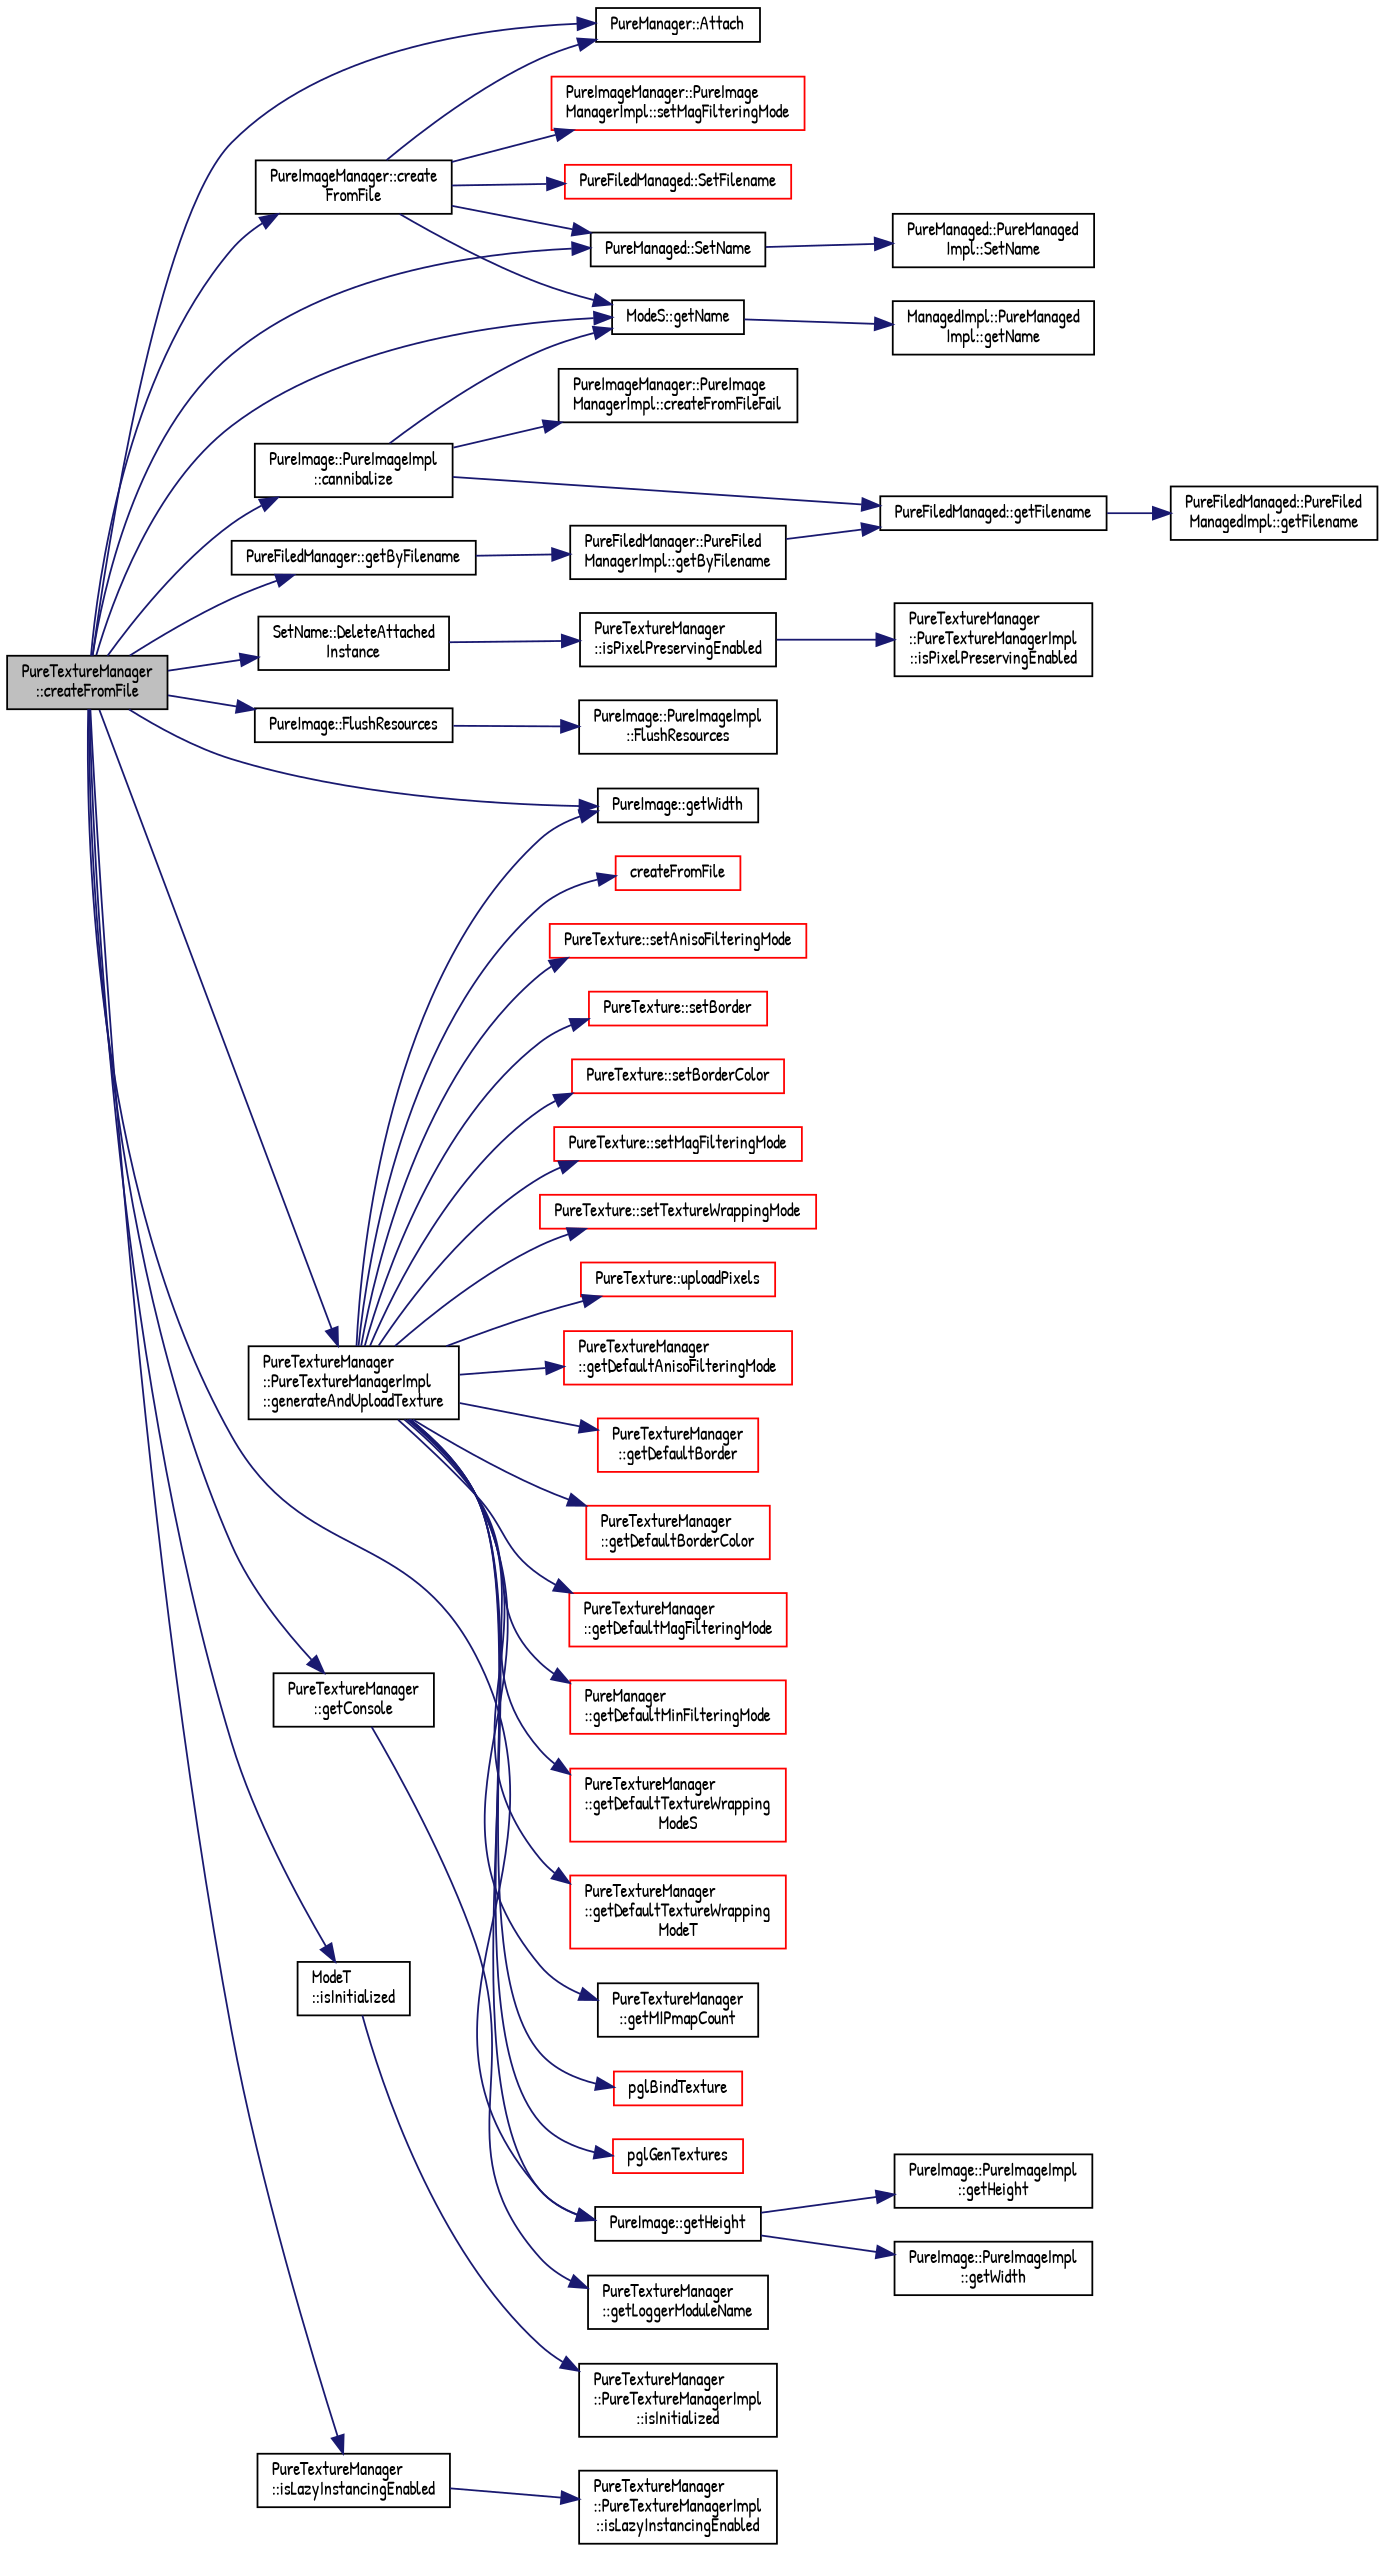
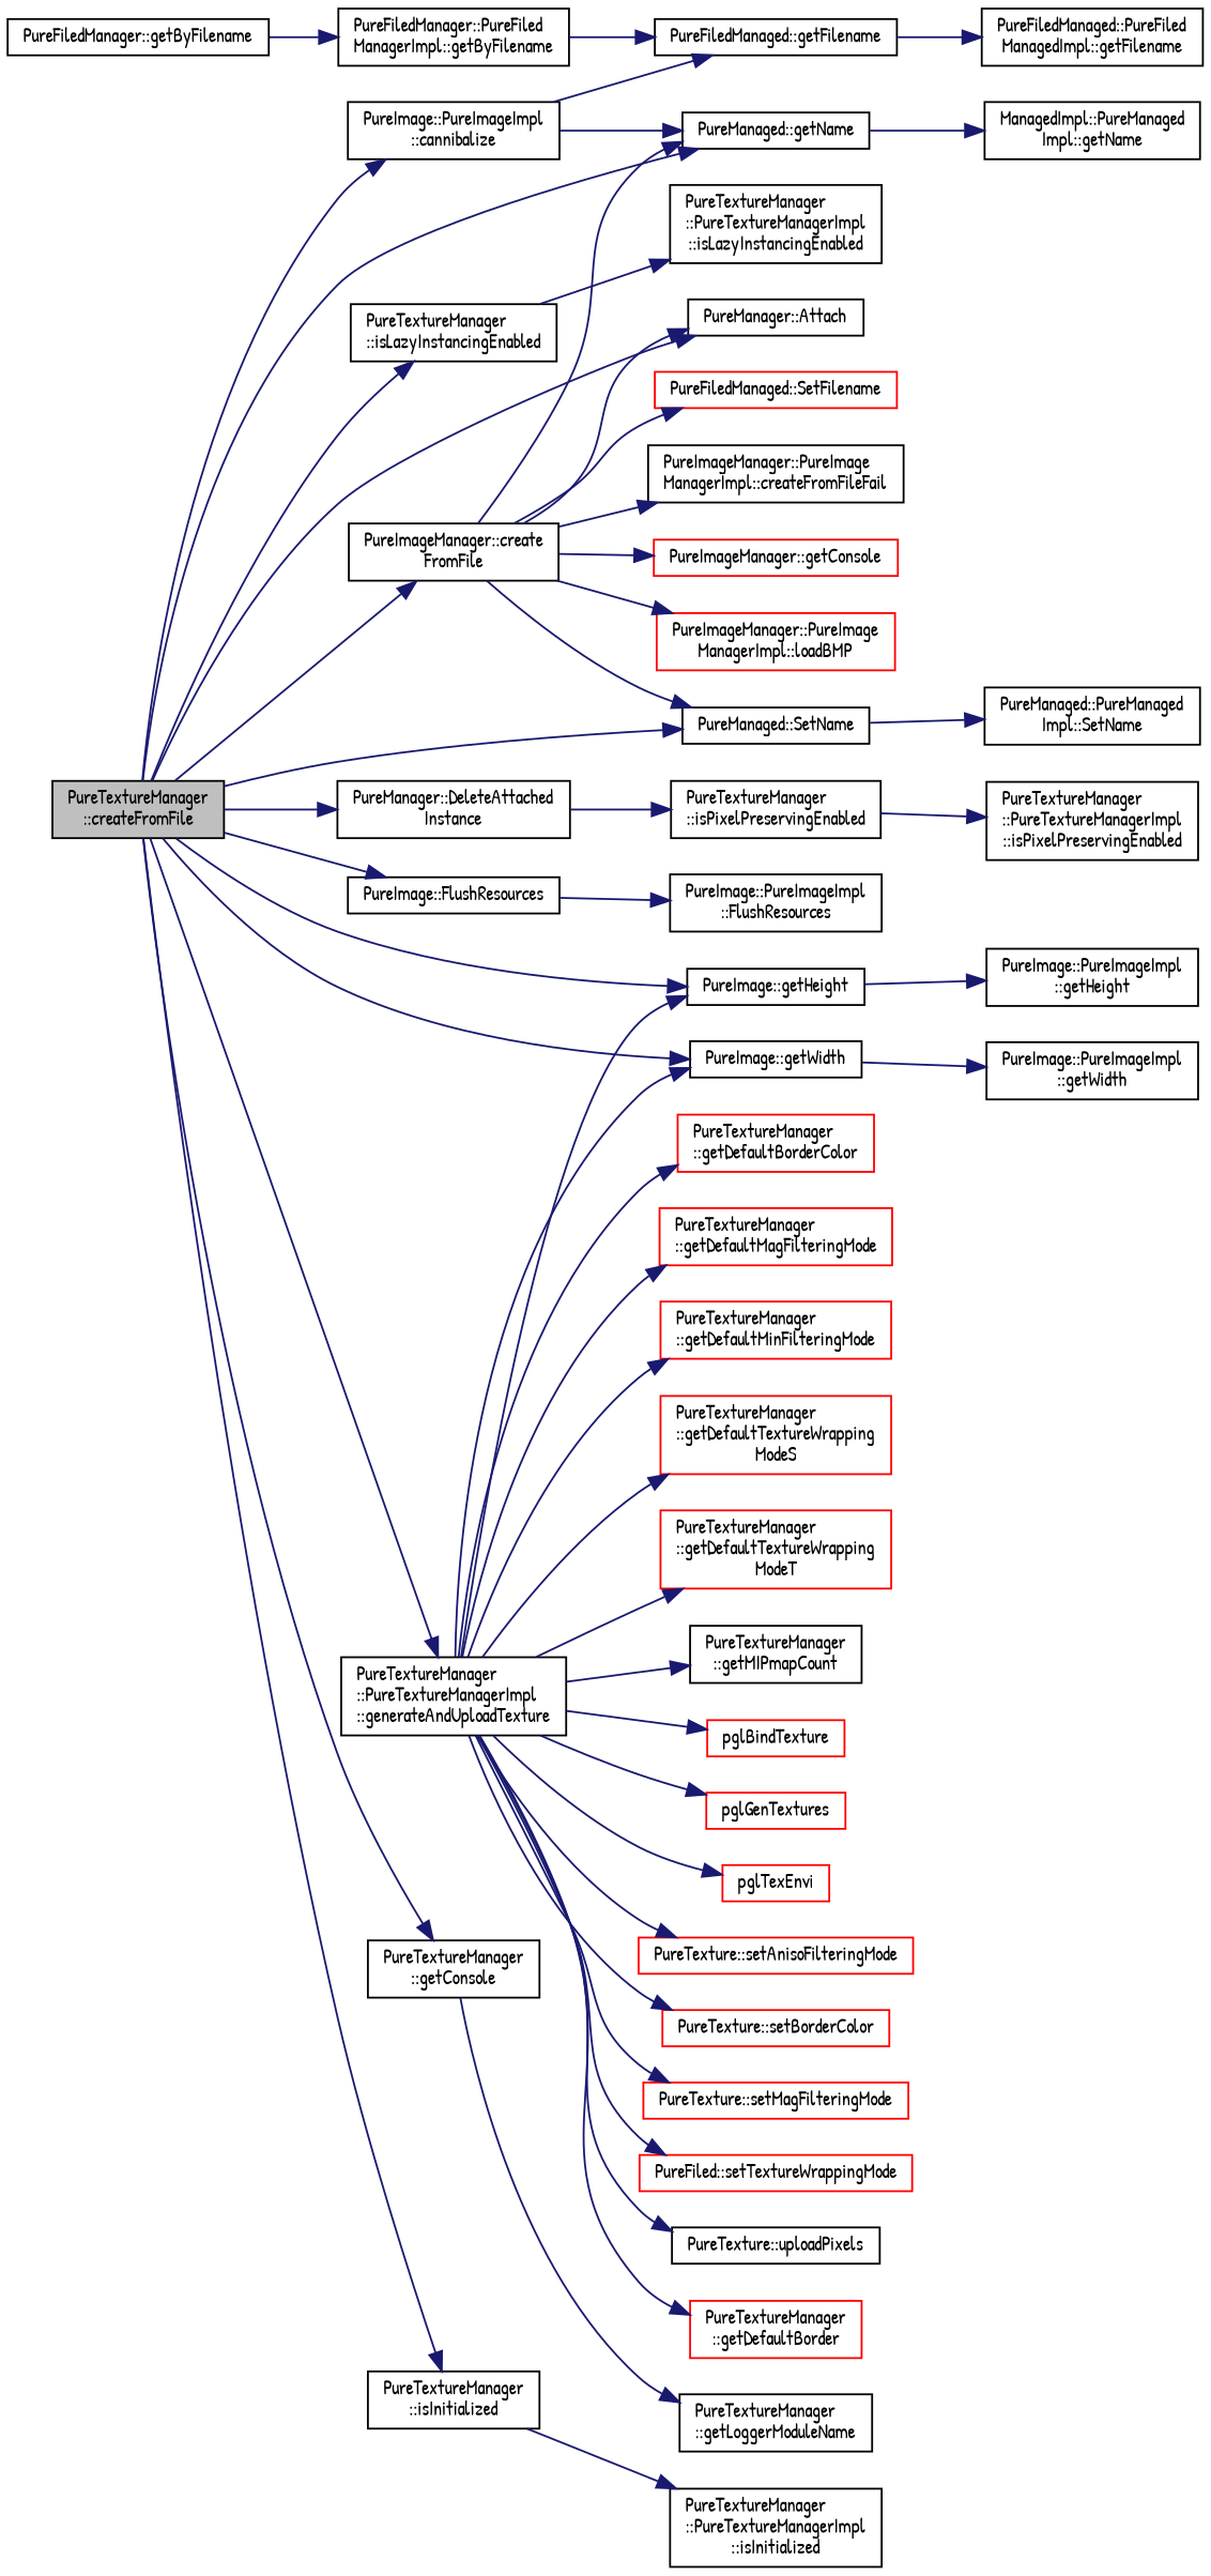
  digraph {
    fontname="Patrick Hand"
    rankdir=LR
    node [color=black fillcolor=white fontname="Patrick Hand" fontsize=10 shape=record style=filled]
    edge [color=midnightblue fontname="Patrick Hand" fontsize=10 labelfontname=Helvetica labelfontsize=10 style=solid]
    n1 [fillcolor=grey75 fontcolor=black height=0.2 label="PureTextureManager\l::createFromFile" width=0.4]
    n2 [height=0.2 label="PureManager::Attach" width=0.4]
    n3 [height=0.2 label="PureImage::PureImageImpl\l::cannibalize" width=0.4]
-   n4 [height=0.2 label="ModeS::getName" width=0.4]
+   n4 [height=0.2 label="PureManaged::getName" width=0.4]
    n5 [height=0.2 label="PureImageManager::create\lFromFile" width=0.4]
    n6 [height=0.2 label="PureManaged::SetName" width=0.4]
-   n7 [height=0.2 label="SetName::DeleteAttached\lInstance" width=0.4]
+   n7 [height=0.2 label="PureManager::DeleteAttached\lInstance" width=0.4]
    n8 [height=0.2 label="PureImage::FlushResources" width=0.4]
    n9 [height=0.2 label="PureTextureManager\l::PureTextureManagerImpl\l::generateAndUploadTexture" width=0.4]
    n10 [height=0.2 label="PureImage::getHeight" width=0.4]
    n11 [height=0.2 label="PureImage::getWidth" width=0.4]
    n12 [height=0.2 label="PureFiledManager::getByFilename" width=0.4]
    n13 [height=0.2 label="PureTextureManager\l::getConsole" width=0.4]
-   n14 [height=0.2 label="ModeT\l::isInitialized" width=0.4]
+   n14 [height=0.2 label="PureTextureManager\l::isInitialized" width=0.4]
    n15 [height=0.2 label="PureTextureManager\l::isLazyInstancingEnabled" width=0.4]
    n16 [height=0.2 label="PureFiledManaged::getFilename" width=0.4]
    n17 [height=0.2 label="ManagedImpl::PureManaged\lImpl::getName" width=0.4]
    n18 [height=0.2 label="PureImageManager::PureImage\lManagerImpl::createFromFileFail" width=0.4]
-   n20 [color=red height=0.2 label="PureImageManager::PureImage\lManagerImpl::setMagFilteringMode" width=0.4]
+   n19 [color=red height=0.2 label="PureImageManager::getConsole" width=0.4]
+   n20 [color=red height=0.2 label="PureImageManager::PureImage\lManagerImpl::loadBMP" width=0.4]
    n21 [color=red height=0.2 label="PureFiledManaged::SetFilename" width=0.4]
    n22 [height=0.2 label="PureManaged::PureManaged\lImpl::SetName" width=0.4]
    n23 [height=0.2 label="PureTextureManager\l::isPixelPreservingEnabled" width=0.4]
    n24 [height=0.2 label="PureImage::PureImageImpl\l::FlushResources" width=0.4]
-   n25 [color=red height=0.2 label="PureTextureManager\l::getDefaultAnisoFilteringMode" width=0.4]
    n26 [color=red height=0.2 label="PureTextureManager\l::getDefaultBorder" width=0.4]
    n27 [color=red height=0.2 label="PureTextureManager\l::getDefaultBorderColor" width=0.4]
    n28 [color=red height=0.2 label="PureTextureManager\l::getDefaultMagFilteringMode" width=0.4]
-   n29 [color=red height=0.2 label="PureManager\l::getDefaultMinFilteringMode" width=0.4]
+   n29 [color=red height=0.2 label="PureTextureManager\l::getDefaultMinFilteringMode" width=0.4]
    n30 [color=red height=0.2 label="PureTextureManager\l::getDefaultTextureWrapping\lModeS" width=0.4]
    n31 [color=red height=0.2 label="PureTextureManager\l::getDefaultTextureWrapping\lModeT" width=0.4]
    n32 [height=0.2 label="PureTextureManager\l::getMIPmapCount" width=0.4]
    n33 [color=red height=0.2 label=pglBindTexture width=0.4]
    n34 [color=red height=0.2 label=pglGenTextures width=0.4]
-   n35 [color=red height=0.2 label=createFromFile width=0.4]
+   n35 [color=red height=0.2 label=pglTexEnvi width=0.4]
    n36 [color=red height=0.2 label="PureTexture::setAnisoFilteringMode" width=0.4]
-   n37 [color=red height=0.2 label="PureTexture::setBorder" width=0.4]
    n38 [color=red height=0.2 label="PureTexture::setBorderColor" width=0.4]
    n39 [color=red height=0.2 label="PureTexture::setMagFilteringMode" width=0.4]
-   n40 [color=red height=0.2 label="PureTexture::setTextureWrappingMode" width=0.4]
-   n41 [color=red height=0.2 label="PureTexture::uploadPixels" width=0.4]
+   n40 [color=red height=0.2 label="PureFiled::setTextureWrappingMode" width=0.4]
+   n41 [height=0.2 label="PureTexture::uploadPixels" width=0.4]
    n42 [height=0.2 label="PureImage::PureImageImpl\l::getHeight" width=0.4]
    n43 [height=0.2 label="PureImage::PureImageImpl\l::getWidth" width=0.4]
    n44 [height=0.2 label="PureFiledManager::PureFiled\lManagerImpl::getByFilename" width=0.4]
    n45 [height=0.2 label="PureTextureManager\l::getLoggerModuleName" width=0.4]
    n46 [height=0.2 label="PureTextureManager\l::PureTextureManagerImpl\l::isInitialized" width=0.4]
    n47 [height=0.2 label="PureTextureManager\l::PureTextureManagerImpl\l::isLazyInstancingEnabled" width=0.4]
    n48 [height=0.2 label="PureTextureManager\l::PureTextureManagerImpl\l::isPixelPreservingEnabled" width=0.4]
    n49 [height=0.2 label="PureFiledManaged::PureFiled\lManagedImpl::getFilename" width=0.4]
    n1 -> n2
    n1 -> n3
    n1 -> n4
    n1 -> n5
    n1 -> n6
    n1 -> n7
    n1 -> n8
    n1 -> n9
    n1 -> n10
    n1 -> n11
-   n1 -> n12
    n1 -> n13
    n1 -> n14
    n1 -> n15
    n3 -> n4
    n3 -> n16
    n4 -> n17
    n5 -> n2
    n5 -> n4
    n5 -> n6
-   n3 -> n18
+   n5 -> n18
+   n5 -> n19
    n5 -> n20
    n5 -> n21
    n6 -> n22
    n7 -> n23
    n8 -> n24
    n9 -> n10
    n9 -> n11
-   n9 -> n25
    n9 -> n26
    n9 -> n27
    n9 -> n28
    n9 -> n29
    n9 -> n30
    n9 -> n31
    n9 -> n32
    n9 -> n33
    n9 -> n34
    n9 -> n35
    n9 -> n36
-   n9 -> n37
    n9 -> n38
    n9 -> n39
    n9 -> n40
    n9 -> n41
    n10 -> n42
-   n10 -> n43
+   n11 -> n43
    n12 -> n44
    n13 -> n45
    n14 -> n46
    n15 -> n47
    n16 -> n49
    n23 -> n48
    n44 -> n16
  }
